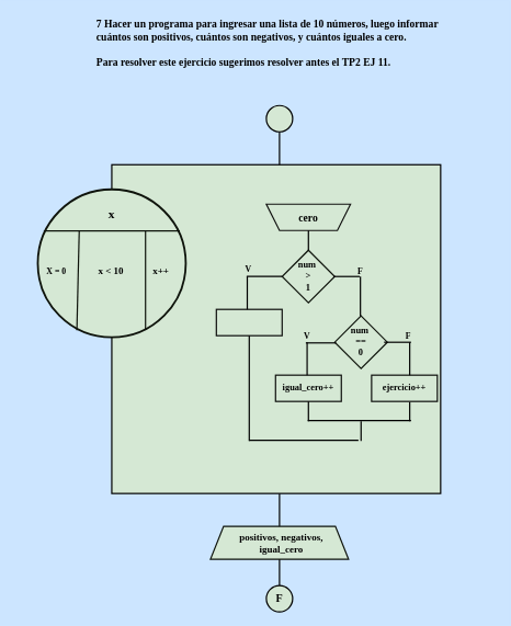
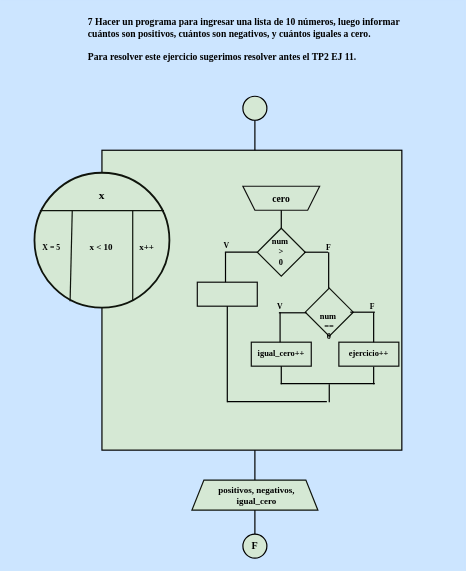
  <mxCell id="0" />
  <mxCell id="1" parent="0" />
  <mxCell id="2" value="&lt;b style=&quot;font-size: 16px;&quot;&gt;&lt;font color=&quot;#000000&quot; style=&quot;font-size: 16px;&quot; face=&quot;Comic Sans MS&quot;&gt;7 Hacer un programa para ingresar una lista de 10 números, luego informar&lt;br&gt;cuántos son positivos, cuántos son negativos, y cuántos iguales a cero.&lt;br&gt;&lt;br&gt;Para resolver este ejercicio sugerimos resolver antes el TP2 EJ 11.&lt;/font&gt;&lt;/b&gt;" style="text;whiteSpace=wrap;html=1;fontFamily=Architects Daughter;fontSource=https%3A%2F%2Ffonts.googleapis.com%2Fcss%3Ffamily%3DArchitects%2BDaughter;" vertex="1" parent="1"><mxGeometry x="144" y="20" width="610" height="100" as="geometry" /></mxCell>
  <mxCell id="3" value="" style="group;aspect=fixed;" vertex="1" connectable="0" parent="1"><mxGeometry x="20" y="160" width="649" height="770" as="geometry" /></mxCell>
  <mxCell id="4" value="" style="group;aspect=fixed;" vertex="1" connectable="0" parent="3"><mxGeometry x="24" y="90" width="625" height="500" as="geometry" /></mxCell>
  <mxCell id="5" value="" style="whiteSpace=wrap;html=1;aspect=fixed;rounded=0;labelBackgroundColor=none;strokeColor=#000000;strokeWidth=2;align=center;verticalAlign=middle;fontFamily=Helvetica;fontSize=12;fontColor=default;fillColor=#d5e8d4;" vertex="1" parent="4"><mxGeometry x="125" width="500" height="500" as="geometry" /></mxCell>
  <mxCell id="6" value="" style="group;aspect=fixed;" vertex="1" connectable="0" parent="4"><mxGeometry x="12.5" y="37.5" width="225" height="225" as="geometry" /></mxCell>
  <mxCell id="7" value="" style="ellipse;whiteSpace=wrap;html=1;aspect=fixed;rounded=0;labelBackgroundColor=none;strokeColor=#0F140C;strokeWidth=3;align=center;verticalAlign=middle;fontFamily=Helvetica;fontSize=12;fontColor=default;fillColor=#d5e8d4;" vertex="1" parent="6"><mxGeometry width="225" height="225" as="geometry" /></mxCell>
  <mxCell id="8" value="" style="endArrow=none;html=1;rounded=0;strokeColor=#0F140C;fontFamily=Helvetica;fontSize=12;fontColor=default;fillColor=#B2C9AB;strokeWidth=2;" edge="1" parent="6"><mxGeometry width="50" height="50" relative="1" as="geometry"><mxPoint x="216.0" y="63" as="sourcePoint" /><mxPoint x="9.0" y="63" as="targetPoint" /></mxGeometry></mxCell>
  <mxCell id="9" value="" style="endArrow=none;html=1;rounded=0;strokeColor=#0F140C;fontFamily=Helvetica;fontSize=12;fontColor=default;fillColor=#B2C9AB;exitX=0.264;exitY=0.952;exitDx=0;exitDy=0;exitPerimeter=0;strokeWidth=2;" edge="1" parent="6" source="7"><mxGeometry width="50" height="50" relative="1" as="geometry"><mxPoint x="54.0" y="135.0" as="sourcePoint" /><mxPoint x="63" y="63" as="targetPoint" /></mxGeometry></mxCell>
  <mxCell id="10" value="" style="endArrow=none;html=1;rounded=0;strokeColor=#0F140C;fontFamily=Helvetica;fontSize=12;fontColor=default;fillColor=#B2C9AB;exitX=0.728;exitY=0.948;exitDx=0;exitDy=0;exitPerimeter=0;strokeWidth=2;" edge="1" parent="6" source="7"><mxGeometry width="50" height="50" relative="1" as="geometry"><mxPoint x="135.0" y="153.0" as="sourcePoint" /><mxPoint x="163.8" y="63" as="targetPoint" /></mxGeometry></mxCell>
  <mxCell id="11" value="&lt;b&gt;&lt;font color=&quot;#000000&quot; style=&quot;font-size: 15px;&quot; face=&quot;Comic Sans MS&quot;&gt;x++&lt;/font&gt;&lt;/b&gt;" style="text;strokeColor=none;align=center;fillColor=none;html=1;verticalAlign=middle;whiteSpace=wrap;rounded=0;fontFamily=Architects Daughter;fontSource=https://fonts.googleapis.com/css?family=Architects+Daughter;" vertex="1" parent="6"><mxGeometry x="157.5" y="108.5" width="60" height="30" as="geometry" /></mxCell>
  <mxCell id="12" value="&lt;b&gt;&lt;font color=&quot;#000000&quot; style=&quot;font-size: 19px;&quot; face=&quot;Comic Sans MS&quot;&gt;x&lt;/font&gt;&lt;/b&gt;" style="text;strokeColor=none;align=center;fillColor=none;html=1;verticalAlign=middle;whiteSpace=wrap;rounded=0;fontFamily=Architects Daughter;fontSource=https://fonts.googleapis.com/css?family=Architects+Daughter;" vertex="1" parent="6"><mxGeometry x="77.5" y="22.5" width="70" height="30" as="geometry" /></mxCell>
  <mxCell id="13" value="" style="group;aspect=fixed;" vertex="1" connectable="0" parent="4"><mxGeometry x="360" y="60" width="128" height="40" as="geometry" /></mxCell>
  <mxCell id="14" value="" style="shape=trapezoid;perimeter=trapezoidPerimeter;whiteSpace=wrap;html=1;fixedSize=1;rounded=0;labelBackgroundColor=none;strokeColor=#121211;strokeWidth=2;align=center;verticalAlign=middle;fontFamily=Helvetica;fontSize=12;fontColor=default;fillColor=#d5e8d4;direction=west;container=0;" vertex="1" parent="13"><mxGeometry width="128" height="40" as="geometry"><mxRectangle x="-1020" y="-650" width="50" height="40" as="alternateBounds" /></mxGeometry></mxCell>
  <mxCell id="15" value="&lt;b&gt;&lt;font color=&quot;#000000&quot; style=&quot;font-size: 16px;&quot; face=&quot;Comic Sans MS&quot;&gt;cero&lt;/font&gt;&lt;/b&gt;" style="text;strokeColor=none;align=center;fillColor=none;html=1;verticalAlign=middle;whiteSpace=wrap;rounded=0;fontFamily=Architects Daughter;fontSource=https://fonts.googleapis.com/css?family=Architects+Daughter;container=0;" vertex="1" parent="13"><mxGeometry x="36" y="8" width="56" height="24" as="geometry" /></mxCell>
  <mxCell id="16" value="" style="group;aspect=fixed;" vertex="1" connectable="0" parent="4"><mxGeometry x="384" y="130" width="80" height="80" as="geometry" /></mxCell>
  <mxCell id="17" value="" style="rhombus;whiteSpace=wrap;html=1;rounded=0;labelBackgroundColor=none;strokeColor=#0F140C;strokeWidth=2;align=center;verticalAlign=middle;fontFamily=Helvetica;fontSize=12;fontColor=default;fillColor=#d5e8d4;" vertex="1" parent="16"><mxGeometry width="80" height="80" as="geometry" /></mxCell>
- <mxCell id="18" value="&lt;b style=&quot;font-size: 14px;&quot;&gt;&lt;font color=&quot;#000000&quot; style=&quot;font-size: 14px;&quot; face=&quot;Comic Sans MS&quot;&gt;num&amp;nbsp;&lt;/font&gt;&lt;/b&gt;&lt;div style=&quot;font-size: 14px;&quot;&gt;&lt;b&gt;&lt;font color=&quot;#000000&quot; style=&quot;font-size: 14px;&quot; face=&quot;Comic Sans MS&quot;&gt;&amp;gt;&lt;/font&gt;&lt;/b&gt;&lt;/div&gt;&lt;div style=&quot;font-size: 14px;&quot;&gt;&lt;b&gt;&lt;font color=&quot;#000000&quot; style=&quot;font-size: 14px;&quot; face=&quot;Comic Sans MS&quot;&gt;1&lt;/font&gt;&lt;/b&gt;&lt;/div&gt;" style="text;strokeColor=none;align=center;fillColor=none;html=1;verticalAlign=middle;whiteSpace=wrap;rounded=0;fontFamily=Architects Daughter;fontSource=https://fonts.googleapis.com/css?family=Architects+Daughter;" vertex="1" parent="16"><mxGeometry x="5" y="30" width="70" height="20" as="geometry" /></mxCell>
+ <mxCell id="18" value="&lt;b style=&quot;font-size: 14px;&quot;&gt;&lt;font color=&quot;#000000&quot; style=&quot;font-size: 14px;&quot; face=&quot;Comic Sans MS&quot;&gt;num&amp;nbsp;&lt;/font&gt;&lt;/b&gt;&lt;div style=&quot;font-size: 14px;&quot;&gt;&lt;b&gt;&lt;font color=&quot;#000000&quot; style=&quot;font-size: 14px;&quot; face=&quot;Comic Sans MS&quot;&gt;&amp;gt;&lt;/font&gt;&lt;/b&gt;&lt;/div&gt;&lt;div style=&quot;font-size: 14px;&quot;&gt;&lt;b&gt;&lt;font color=&quot;#000000&quot; style=&quot;font-size: 14px;&quot; face=&quot;Comic Sans MS&quot;&gt;0&lt;/font&gt;&lt;/b&gt;&lt;/div&gt;" style="text;strokeColor=none;align=center;fillColor=none;html=1;verticalAlign=middle;whiteSpace=wrap;rounded=0;fontFamily=Architects Daughter;fontSource=https://fonts.googleapis.com/css?family=Architects+Daughter;" vertex="1" parent="16"><mxGeometry x="5" y="30" width="70" height="20" as="geometry" /></mxCell>
  <mxCell id="19" value="" style="group;aspect=fixed;" vertex="1" connectable="0" parent="4"><mxGeometry x="464" y="230" width="80" height="80" as="geometry" /></mxCell>
  <mxCell id="20" value="" style="rhombus;whiteSpace=wrap;html=1;rounded=0;labelBackgroundColor=none;strokeColor=#0F140C;strokeWidth=2;align=center;verticalAlign=middle;fontFamily=Helvetica;fontSize=12;fontColor=default;fillColor=#d5e8d4;" vertex="1" parent="19"><mxGeometry width="80" height="80" as="geometry" /></mxCell>
- <mxCell id="21" value="&lt;b style=&quot;font-size: 14px;&quot;&gt;&lt;font color=&quot;#000000&quot; style=&quot;font-size: 14px;&quot; face=&quot;Comic Sans MS&quot;&gt;num&amp;nbsp;&lt;/font&gt;&lt;/b&gt;&lt;div style=&quot;font-size: 14px;&quot;&gt;&lt;font face=&quot;Comic Sans MS&quot; color=&quot;#000000&quot;&gt;&lt;b&gt;==&lt;/b&gt;&lt;/font&gt;&lt;/div&gt;&lt;div style=&quot;font-size: 14px;&quot;&gt;&lt;b&gt;&lt;font color=&quot;#000000&quot; style=&quot;font-size: 14px;&quot; face=&quot;Comic Sans MS&quot;&gt;0&lt;/font&gt;&lt;/b&gt;&lt;/div&gt;" style="text;strokeColor=none;align=center;fillColor=none;html=1;verticalAlign=middle;whiteSpace=wrap;rounded=0;fontFamily=Architects Daughter;fontSource=https://fonts.googleapis.com/css?family=Architects+Daughter;" vertex="1" parent="19"><mxGeometry x="5" y="30" width="70" height="20" as="geometry" /></mxCell>
+ <mxCell id="21" value="&lt;b style=&quot;font-size: 14px;&quot;&gt;&lt;font color=&quot;#000000&quot; style=&quot;font-size: 14px;&quot; face=&quot;Comic Sans MS&quot;&gt;num&amp;nbsp;&lt;/font&gt;&lt;/b&gt;&lt;div style=&quot;font-size: 14px;&quot;&gt;&lt;font face=&quot;Comic Sans MS&quot; color=&quot;#000000&quot;&gt;&lt;b&gt;==&lt;/b&gt;&lt;/font&gt;&lt;/div&gt;&lt;div style=&quot;font-size: 14px;&quot;&gt;&lt;b&gt;&lt;font color=&quot;#000000&quot; style=&quot;font-size: 14px;&quot; face=&quot;Comic Sans MS&quot;&gt;0&lt;/font&gt;&lt;/b&gt;&lt;/div&gt;" style="text;strokeColor=none;align=center;fillColor=none;html=1;verticalAlign=middle;whiteSpace=wrap;rounded=0;fontFamily=Architects Daughter;fontSource=https://fonts.googleapis.com/css?family=Architects+Daughter;" vertex="1" parent="19"><mxGeometry x="5" y="55" width="70" height="20" as="geometry" /></mxCell>
  <mxCell id="22" value="" style="group;aspect=fixed;" vertex="1" connectable="0" parent="4"><mxGeometry x="284" y="220" width="100" height="40" as="geometry" /></mxCell>
  <mxCell id="23" value="" style="rounded=0;whiteSpace=wrap;html=1;labelBackgroundColor=none;strokeColor=#0f100e;strokeWidth=2;align=center;verticalAlign=middle;fontFamily=Helvetica;fontSize=12;fontColor=default;fillColor=#d5e8d4;container=0;" vertex="1" parent="22"><mxGeometry width="100" height="40" as="geometry" /></mxCell>
  <mxCell id="24" value="" style="group;aspect=fixed;" vertex="1" connectable="0" parent="4"><mxGeometry x="374" y="320" width="100" height="40" as="geometry" /></mxCell>
  <mxCell id="25" value="" style="rounded=0;whiteSpace=wrap;html=1;labelBackgroundColor=none;strokeColor=#0f100e;strokeWidth=2;align=center;verticalAlign=middle;fontFamily=Helvetica;fontSize=12;fontColor=default;fillColor=#d5e8d4;container=0;" vertex="1" parent="24"><mxGeometry width="100" height="40" as="geometry" /></mxCell>
  <mxCell id="26" value="&lt;b&gt;&lt;font color=&quot;#000000&quot; style=&quot;font-size: 14px;&quot; face=&quot;Comic Sans MS&quot;&gt;igual_cero++&lt;/font&gt;&lt;/b&gt;" style="text;strokeColor=none;align=center;fillColor=none;html=1;verticalAlign=middle;whiteSpace=wrap;rounded=0;fontFamily=Architects Daughter;fontSource=https://fonts.googleapis.com/css?family=Architects+Daughter;container=0;" vertex="1" parent="24"><mxGeometry x="15" y="5" width="70" height="30" as="geometry" /></mxCell>
  <mxCell id="27" value="" style="group;aspect=fixed;" vertex="1" connectable="0" parent="4"><mxGeometry x="520" y="320" width="100" height="40" as="geometry" /></mxCell>
  <mxCell id="28" value="" style="rounded=0;whiteSpace=wrap;html=1;labelBackgroundColor=none;strokeColor=#0f100e;strokeWidth=2;align=center;verticalAlign=middle;fontFamily=Helvetica;fontSize=12;fontColor=default;fillColor=#d5e8d4;container=0;" vertex="1" parent="27"><mxGeometry width="100" height="40" as="geometry" /></mxCell>
  <mxCell id="29" value="&lt;b&gt;&lt;font color=&quot;#000000&quot; style=&quot;font-size: 14px;&quot; face=&quot;Comic Sans MS&quot;&gt;ejercicio++&lt;/font&gt;&lt;/b&gt;" style="text;strokeColor=none;align=center;fillColor=none;html=1;verticalAlign=middle;whiteSpace=wrap;rounded=0;fontFamily=Architects Daughter;fontSource=https://fonts.googleapis.com/css?family=Architects+Daughter;container=0;" vertex="1" parent="27"><mxGeometry x="15" y="5" width="70" height="30" as="geometry" /></mxCell>
  <mxCell id="30" value="" style="line;strokeWidth=2;direction=south;html=1;hachureGap=4;fontFamily=Architects Daughter;fontSource=https://fonts.googleapis.com/css?family=Architects+Daughter;strokeColor=#000000;" vertex="1" parent="4"><mxGeometry x="419" y="100" width="10" height="30" as="geometry" /></mxCell>
  <mxCell id="31" value="" style="line;strokeWidth=2;html=1;perimeter=backbonePerimeter;points=[];outlineConnect=0;hachureGap=4;fontFamily=Architects Daughter;fontSource=https://fonts.googleapis.com/css?family=Architects+Daughter;strokeColor=#000000;" vertex="1" parent="4"><mxGeometry x="330" y="165" width="54" height="10" as="geometry" /></mxCell>
  <mxCell id="32" value="" style="line;strokeWidth=2;html=1;perimeter=backbonePerimeter;points=[];outlineConnect=0;hachureGap=4;fontFamily=Architects Daughter;fontSource=https://fonts.googleapis.com/css?family=Architects+Daughter;strokeColor=#000000;" vertex="1" parent="4"><mxGeometry x="462" y="165" width="40" height="10" as="geometry" /></mxCell>
  <mxCell id="33" value="" style="line;strokeWidth=2;direction=south;html=1;hachureGap=4;fontFamily=Architects Daughter;fontSource=https://fonts.googleapis.com/css?family=Architects+Daughter;strokeColor=#000000;" vertex="1" parent="4"><mxGeometry x="329" y="260" width="10" height="160" as="geometry" /></mxCell>
  <mxCell id="34" value="" style="line;strokeWidth=2;direction=south;html=1;hachureGap=4;fontFamily=Architects Daughter;fontSource=https://fonts.googleapis.com/css?family=Architects+Daughter;strokeColor=#000000;" vertex="1" parent="4"><mxGeometry x="417" y="270" width="10" height="50" as="geometry" /></mxCell>
  <mxCell id="35" value="" style="line;strokeWidth=2;html=1;perimeter=backbonePerimeter;points=[];outlineConnect=0;hachureGap=4;fontFamily=Architects Daughter;fontSource=https://fonts.googleapis.com/css?family=Architects+Daughter;strokeColor=#000000;" vertex="1" parent="4"><mxGeometry x="539" y="265" width="41" height="10" as="geometry" /></mxCell>
  <mxCell id="36" value="" style="line;strokeWidth=2;direction=south;html=1;hachureGap=4;fontFamily=Architects Daughter;fontSource=https://fonts.googleapis.com/css?family=Architects+Daughter;strokeColor=#000000;" vertex="1" parent="4"><mxGeometry x="573" y="270" width="10" height="50" as="geometry" /></mxCell>
  <mxCell id="37" value="" style="line;strokeWidth=2;direction=south;html=1;hachureGap=4;fontFamily=Architects Daughter;fontSource=https://fonts.googleapis.com/css?family=Architects+Daughter;strokeColor=#000000;" vertex="1" parent="4"><mxGeometry x="419" y="360" width="10" height="30" as="geometry" /></mxCell>
  <mxCell id="38" value="" style="line;strokeWidth=2;direction=south;html=1;hachureGap=4;fontFamily=Architects Daughter;fontSource=https://fonts.googleapis.com/css?family=Architects+Daughter;strokeColor=#000000;" vertex="1" parent="4"><mxGeometry x="499" y="390" width="10" height="30" as="geometry" /></mxCell>
  <mxCell id="39" value="&lt;b&gt;&lt;font color=&quot;#000000&quot; style=&quot;font-size: 13px;&quot; face=&quot;Comic Sans MS&quot;&gt;V&lt;/font&gt;&lt;/b&gt;" style="text;strokeColor=none;align=center;fillColor=none;html=1;verticalAlign=middle;whiteSpace=wrap;rounded=0;fontFamily=Architects Daughter;fontSource=https%3A%2F%2Ffonts.googleapis.com%2Fcss%3Ffamily%3DArchitects%2BDaughter;" vertex="1" parent="4"><mxGeometry x="318" y="144" width="30" height="30" as="geometry" /></mxCell>
  <mxCell id="40" value="&lt;b&gt;&lt;font color=&quot;#000000&quot; style=&quot;font-size: 13px;&quot; face=&quot;Comic Sans MS&quot;&gt;F&lt;/font&gt;&lt;/b&gt;" style="text;strokeColor=none;align=center;fillColor=none;html=1;verticalAlign=middle;whiteSpace=wrap;rounded=0;fontFamily=Architects Daughter;fontSource=https://fonts.googleapis.com/css?family=Architects+Daughter;" vertex="1" parent="4"><mxGeometry x="488" y="146" width="30" height="30" as="geometry" /></mxCell>
  <mxCell id="41" value="&lt;b&gt;&lt;font color=&quot;#000000&quot; style=&quot;font-size: 13px;&quot; face=&quot;Comic Sans MS&quot;&gt;V&lt;/font&gt;&lt;/b&gt;" style="text;strokeColor=none;align=center;fillColor=none;html=1;verticalAlign=middle;whiteSpace=wrap;rounded=0;fontFamily=Architects Daughter;fontSource=https://fonts.googleapis.com/css?family=Architects+Daughter;" vertex="1" parent="4"><mxGeometry x="407" y="245" width="30" height="30" as="geometry" /></mxCell>
  <mxCell id="42" value="&lt;b&gt;&lt;font color=&quot;#000000&quot; style=&quot;font-size: 13px;&quot; face=&quot;Comic Sans MS&quot;&gt;F&lt;/font&gt;&lt;/b&gt;" style="text;strokeColor=none;align=center;fillColor=none;html=1;verticalAlign=middle;whiteSpace=wrap;rounded=0;fontFamily=Architects Daughter;fontSource=https://fonts.googleapis.com/css?family=Architects+Daughter;" vertex="1" parent="4"><mxGeometry x="561" y="246" width="30" height="30" as="geometry" /></mxCell>
  <mxCell id="43" value="" style="group;aspect=fixed;" vertex="1" connectable="0" parent="3"><mxGeometry x="384" width="40" height="40" as="geometry" /></mxCell>
  <mxCell id="44" value="" style="strokeWidth=2;html=1;shape=mxgraph.flowchart.start_2;whiteSpace=wrap;rounded=0;labelBackgroundColor=none;strokeColor=#000000;align=center;verticalAlign=middle;fontFamily=Helvetica;fontSize=12;fontColor=default;fillColor=#d5e8d4;" vertex="1" parent="43"><mxGeometry width="40" height="40" as="geometry" /></mxCell>
  <mxCell id="45" value="" style="group;aspect=fixed;" vertex="1" connectable="0" parent="3"><mxGeometry x="384" y="730" width="40" height="40" as="geometry" /></mxCell>
  <mxCell id="46" value="" style="strokeWidth=2;html=1;shape=mxgraph.flowchart.start_2;whiteSpace=wrap;rounded=0;labelBackgroundColor=none;strokeColor=#000000;align=center;verticalAlign=middle;fontFamily=Helvetica;fontSize=12;fontColor=default;fillColor=#d5e8d4;" vertex="1" parent="45"><mxGeometry width="40" height="40" as="geometry" /></mxCell>
  <mxCell id="47" value="&lt;b&gt;&lt;font color=&quot;#000000&quot; style=&quot;font-size: 17px;&quot; face=&quot;Comic Sans MS&quot;&gt;F&lt;/font&gt;&lt;/b&gt;" style="text;strokeColor=none;align=center;fillColor=none;html=1;verticalAlign=middle;whiteSpace=wrap;rounded=0;fontFamily=Architects Daughter;fontSource=https://fonts.googleapis.com/css?family=Architects+Daughter;" vertex="1" parent="45"><mxGeometry y="6" width="40" height="30" as="geometry" /></mxCell>
- <mxCell id="48" value="&lt;b&gt;&lt;font color=&quot;#000000&quot; style=&quot;font-size: 13px;&quot; face=&quot;Comic Sans MS&quot;&gt;X = 0&lt;/font&gt;&lt;/b&gt;" style="text;strokeColor=none;align=center;fillColor=none;html=1;verticalAlign=middle;whiteSpace=wrap;rounded=0;fontFamily=Architects Daughter;fontSource=https://fonts.googleapis.com/css?family=Architects+Daughter;" vertex="1" parent="3"><mxGeometry y="222" width="130" height="60" as="geometry" /></mxCell>
+ <mxCell id="48" value="&lt;b&gt;&lt;font color=&quot;#000000&quot; style=&quot;font-size: 13px;&quot; face=&quot;Comic Sans MS&quot;&gt;X = 5&lt;/font&gt;&lt;/b&gt;" style="text;strokeColor=none;align=center;fillColor=none;html=1;verticalAlign=middle;whiteSpace=wrap;rounded=0;fontFamily=Architects Daughter;fontSource=https://fonts.googleapis.com/css?family=Architects+Daughter;" vertex="1" parent="3"><mxGeometry y="222" width="130" height="60" as="geometry" /></mxCell>
  <mxCell id="49" value="&lt;b&gt;&lt;font color=&quot;#000000&quot; style=&quot;font-size: 15px;&quot; face=&quot;Comic Sans MS&quot;&gt;x &amp;lt; 10&lt;/font&gt;&lt;/b&gt;" style="text;strokeColor=none;align=center;fillColor=none;html=1;verticalAlign=middle;whiteSpace=wrap;rounded=0;fontFamily=Architects Daughter;fontSource=https://fonts.googleapis.com/css?family=Architects+Daughter;" vertex="1" parent="3"><mxGeometry x="113" y="236" width="70" height="30" as="geometry" /></mxCell>
  <mxCell id="50" value="" style="line;strokeWidth=2;direction=south;html=1;hachureGap=4;fontFamily=Architects Daughter;fontSource=https://fonts.googleapis.com/css?family=Architects+Daughter;strokeColor=#000000;" vertex="1" parent="3"><mxGeometry x="350" y="260" width="10" height="50" as="geometry" /></mxCell>
  <mxCell id="51" value="" style="line;strokeWidth=2;direction=south;html=1;hachureGap=4;fontFamily=Architects Daughter;fontSource=https://fonts.googleapis.com/css?family=Architects+Daughter;strokeColor=#000000;" vertex="1" parent="3"><mxGeometry x="399" y="690" width="10" height="40" as="geometry" /></mxCell>
  <mxCell id="52" value="" style="line;strokeWidth=2;direction=south;html=1;hachureGap=4;fontFamily=Architects Daughter;fontSource=https://fonts.googleapis.com/css?family=Architects+Daughter;strokeColor=#000000;" vertex="1" parent="3"><mxGeometry x="399" y="40" width="10" height="50" as="geometry" /></mxCell>
  <mxCell id="53" value="" style="line;strokeWidth=2;direction=south;html=1;hachureGap=4;fontFamily=Architects Daughter;fontSource=https://fonts.googleapis.com/css?family=Architects+Daughter;strokeColor=#000000;" vertex="1" parent="3"><mxGeometry x="399" y="590" width="10" height="50" as="geometry" /></mxCell>
  <mxCell id="54" value="" style="line;strokeWidth=2;html=1;perimeter=backbonePerimeter;points=[];outlineConnect=0;hachureGap=4;fontFamily=Architects Daughter;fontSource=https://fonts.googleapis.com/css?family=Architects+Daughter;strokeColor=#000000;" vertex="1" parent="3"><mxGeometry x="447" y="474" width="157" height="10" as="geometry" /></mxCell>
  <mxCell id="55" value="" style="line;strokeWidth=2;html=1;perimeter=backbonePerimeter;points=[];outlineConnect=0;hachureGap=4;fontFamily=Architects Daughter;fontSource=https://fonts.googleapis.com/css?family=Architects+Daughter;strokeColor=#000000;" vertex="1" parent="3"><mxGeometry x="444" y="356" width="46" height="10" as="geometry" /></mxCell>
  <mxCell id="56" value="" style="line;strokeWidth=2;html=1;perimeter=backbonePerimeter;points=[];outlineConnect=0;hachureGap=4;fontFamily=Architects Daughter;fontSource=https://fonts.googleapis.com/css?family=Architects+Daughter;strokeColor=#000000;" vertex="1" parent="3"><mxGeometry x="358" y="504" width="166" height="10" as="geometry" /></mxCell>
  <mxCell id="57" value="" style="group;aspect=fixed;" vertex="1" connectable="0" parent="3"><mxGeometry x="299" y="640" width="210" height="50" as="geometry" /></mxCell>
  <mxCell id="58" value="" style="shape=trapezoid;perimeter=trapezoidPerimeter;whiteSpace=wrap;html=1;fixedSize=1;rounded=0;labelBackgroundColor=none;strokeColor=#0F140C;strokeWidth=2;align=center;verticalAlign=middle;fontFamily=Helvetica;fontSize=12;fontColor=default;fillColor=#d5e8d4;" vertex="1" parent="57"><mxGeometry width="210" height="50" as="geometry" /></mxCell>
  <mxCell id="59" value="&lt;font face=&quot;Comic Sans MS&quot; color=&quot;#000000&quot;&gt;&lt;span style=&quot;font-size: 15px;&quot;&gt;&lt;b&gt;positivos, negativos, igual_cero&lt;/b&gt;&lt;/span&gt;&lt;/font&gt;" style="text;strokeColor=none;align=center;fillColor=none;html=1;verticalAlign=middle;whiteSpace=wrap;rounded=0;fontFamily=Architects Daughter;fontSource=https%3A%2F%2Ffonts.googleapis.com%2Fcss%3Ffamily%3DArchitects%2BDaughter;" vertex="1" parent="57"><mxGeometry x="33" width="150" height="50" as="geometry" /></mxCell>
  <mxCell id="60" value="" style="line;strokeWidth=2;direction=south;html=1;hachureGap=4;fontFamily=Architects Daughter;fontSource=https://fonts.googleapis.com/css?family=Architects+Daughter;strokeColor=#000000;" vertex="1" parent="3"><mxGeometry x="522" y="260" width="10" height="60" as="geometry" /></mxCell>
  <mxCell id="61" value="" style="line;strokeWidth=2;direction=south;html=1;hachureGap=4;fontFamily=Architects Daughter;fontSource=https://fonts.googleapis.com/css?family=Architects+Daughter;strokeColor=#000000;" vertex="1" parent="3"><mxGeometry x="597" y="451" width="10" height="29" as="geometry" /></mxCell>
